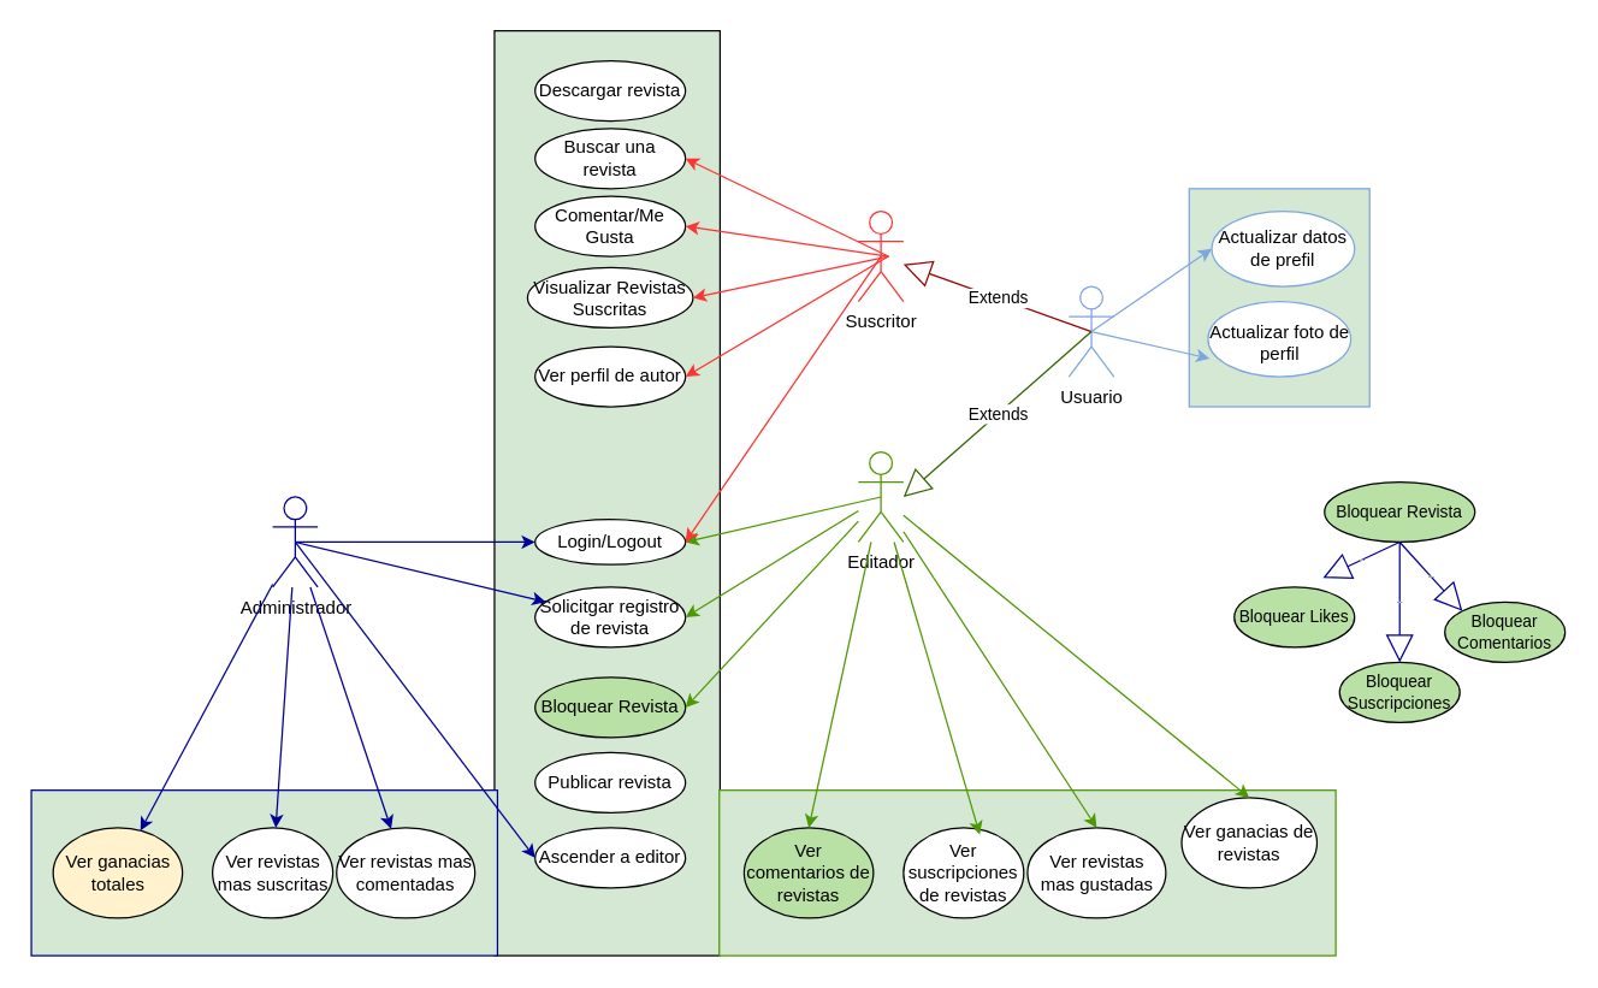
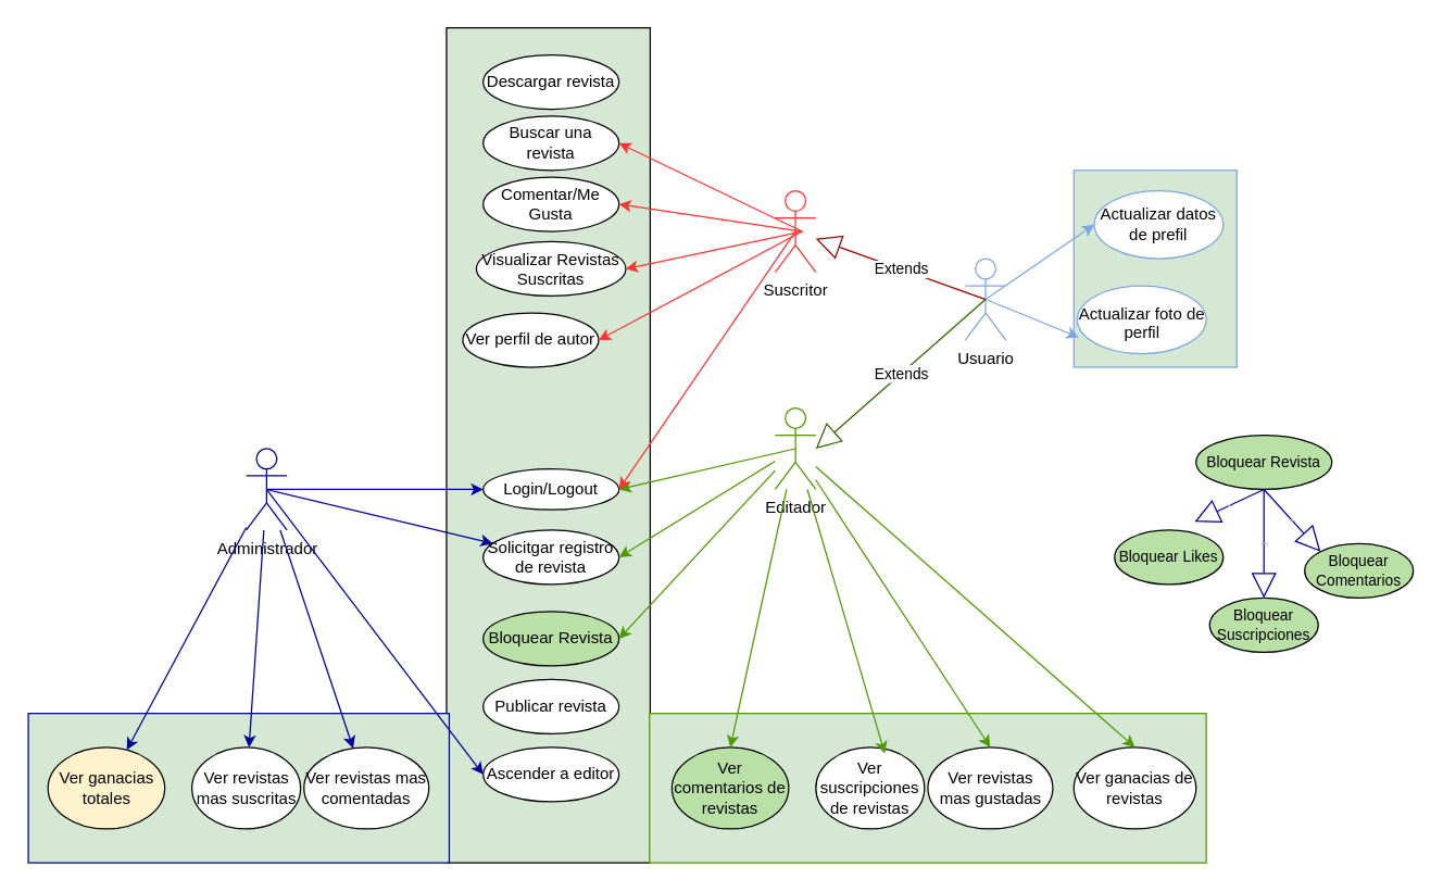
  <mxCell id="0" />
  <mxCell id="1" parent="0" />
  <mxCell id="2" value="" style="rounded=0;whiteSpace=wrap;html=1;strokeColor=#7EA6E0;fillColor=#D5E8D4;" parent="1" vertex="1"><mxGeometry x="790" y="125" width="120" height="145" as="geometry" /></mxCell>
  <mxCell id="3" value="" style="rounded=0;whiteSpace=wrap;html=1;fillColor=#D5E8D4;" parent="1" vertex="1"><mxGeometry x="328" y="20" width="150" height="615" as="geometry" /></mxCell>
  <mxCell id="4" style="edgeStyle=orthogonalEdgeStyle;rounded=0;orthogonalLoop=1;jettySize=auto;html=1;exitX=0.5;exitY=0.5;exitDx=0;exitDy=0;exitPerimeter=0;entryX=0;entryY=0.5;entryDx=0;entryDy=0;strokeColor=#000099;" parent="1" source="5" target="9" edge="1"><mxGeometry relative="1" as="geometry" /></mxCell>
  <mxCell id="5" value="Administrador&lt;br&gt;" style="shape=umlActor;verticalLabelPosition=bottom;labelBackgroundColor=#ffffff;verticalAlign=top;html=1;outlineConnect=0;strokeColor=#000099;" parent="1" vertex="1"><mxGeometry x="180.5" y="330" width="30" height="60" as="geometry" /></mxCell>
  <mxCell id="6" value="Editador&lt;br&gt;" style="shape=umlActor;verticalLabelPosition=bottom;labelBackgroundColor=#ffffff;verticalAlign=top;html=1;outlineConnect=0;strokeColor=#4D9900;" parent="1" vertex="1"><mxGeometry x="570" y="300" width="30" height="60" as="geometry" /></mxCell>
  <mxCell id="7" value="Suscritor&lt;br&gt;" style="shape=umlActor;verticalLabelPosition=bottom;labelBackgroundColor=#ffffff;verticalAlign=top;html=1;outlineConnect=0;strokeColor=#FF3333;" parent="1" vertex="1"><mxGeometry x="570" y="140" width="30" height="60" as="geometry" /></mxCell>
  <mxCell id="8" value="Usuario&lt;br&gt;" style="shape=umlActor;verticalLabelPosition=bottom;labelBackgroundColor=#ffffff;verticalAlign=top;html=1;outlineConnect=0;strokeColor=#7EA6E0;" parent="1" vertex="1"><mxGeometry x="710" y="190" width="30" height="60" as="geometry" /></mxCell>
  <mxCell id="9" value="Login/Logout" style="ellipse;whiteSpace=wrap;html=1;" parent="1" vertex="1"><mxGeometry x="355" y="345" width="100" height="30" as="geometry" /></mxCell>
  <mxCell id="10" value="Extends" style="endArrow=block;endSize=16;endFill=0;html=1;exitX=0.5;exitY=0.5;exitDx=0;exitDy=0;exitPerimeter=0;strokeColor=#990000;" parent="1" source="8" target="7" edge="1"><mxGeometry width="160" relative="1" as="geometry"><mxPoint x="180" y="600" as="sourcePoint" /><mxPoint x="340" y="600" as="targetPoint" /></mxGeometry></mxCell>
  <mxCell id="11" value="Extends" style="endArrow=block;endSize=16;endFill=0;html=1;exitX=0.5;exitY=0.5;exitDx=0;exitDy=0;exitPerimeter=0;strokeColor=#336600;" parent="1" source="8" edge="1"><mxGeometry width="160" relative="1" as="geometry"><mxPoint x="735" y="230" as="sourcePoint" /><mxPoint x="600" y="330" as="targetPoint" /></mxGeometry></mxCell>
  <mxCell id="12" value="Actualizar datos de prefil&lt;br&gt;" style="ellipse;whiteSpace=wrap;html=1;strokeColor=#7EA6E0;" parent="1" vertex="1"><mxGeometry x="805" y="140" width="95" height="50" as="geometry" /></mxCell>
- <mxCell id="13" value="&lt;span&gt;&lt;br&gt;&lt;br&gt;&lt;br&gt;Actualizar foto de perfil&lt;/span&gt;&lt;br&gt;&lt;p&gt;&lt;br&gt;&lt;/p&gt;" style="ellipse;whiteSpace=wrap;html=1;strokeColor=#7EA6E0;" parent="1" vertex="1"><mxGeometry x="802.5" y="200" width="95" height="50" as="geometry" /></mxCell>
- <mxCell id="14" value="Ver perfil de autor&lt;br&gt;" style="ellipse;whiteSpace=wrap;html=1;" parent="1" vertex="1"><mxGeometry x="355" y="230" width="100" height="40" as="geometry" /></mxCell>
+ <mxCell id="13" value="&lt;span&gt;&lt;br&gt;&lt;br&gt;&lt;br&gt;Actualizar foto de perfil&lt;/span&gt;&lt;br&gt;&lt;p&gt;&lt;br&gt;&lt;/p&gt;" style="ellipse;whiteSpace=wrap;html=1;strokeColor=#7EA6E0;" parent="1" vertex="1"><mxGeometry x="792.5" y="210" width="95" height="50" as="geometry" /></mxCell>
+ <mxCell id="14" value="Ver perfil de autor&lt;br&gt;" style="ellipse;whiteSpace=wrap;html=1;" parent="1" vertex="1"><mxGeometry x="340" y="230" width="100" height="40" as="geometry" /></mxCell>
  <mxCell id="15" value="Buscar una revista&lt;br&gt;" style="ellipse;whiteSpace=wrap;html=1;" parent="1" vertex="1"><mxGeometry x="355" y="85" width="100" height="40" as="geometry" /></mxCell>
  <mxCell id="16" value="Visualizar Revistas Suscritas&lt;br&gt;" style="ellipse;whiteSpace=wrap;html=1;" parent="1" vertex="1"><mxGeometry x="350" y="177.5" width="110" height="40" as="geometry" /></mxCell>
  <mxCell id="17" value="" style="endArrow=classic;html=1;exitX=0.5;exitY=0.5;exitDx=0;exitDy=0;exitPerimeter=0;entryX=1;entryY=0.5;entryDx=0;entryDy=0;strokeColor=#4D9900;" parent="1" source="6" target="9" edge="1"><mxGeometry width="50" height="50" relative="1" as="geometry"><mxPoint x="180" y="650" as="sourcePoint" /><mxPoint x="230" y="600" as="targetPoint" /></mxGeometry></mxCell>
  <mxCell id="18" value="Comentar/Me Gusta" style="ellipse;whiteSpace=wrap;html=1;" parent="1" vertex="1"><mxGeometry x="355" y="130" width="100" height="40" as="geometry" /></mxCell>
  <mxCell id="19" value="Solicitgar registro de revista" style="ellipse;whiteSpace=wrap;html=1;" parent="1" vertex="1"><mxGeometry x="355" y="390" width="100" height="40" as="geometry" /></mxCell>
  <mxCell id="20" value="Publicar revista" style="ellipse;whiteSpace=wrap;html=1;" parent="1" vertex="1"><mxGeometry x="355" y="500" width="100" height="40" as="geometry" /></mxCell>
  <mxCell id="21" value="Bloquear Revista" style="ellipse;whiteSpace=wrap;html=1;fillColor=#B9E0A5;" parent="1" vertex="1"><mxGeometry x="355" y="450" width="100" height="40" as="geometry" /></mxCell>
  <mxCell id="22" value="Ascender a editor" style="ellipse;whiteSpace=wrap;html=1;" parent="1" vertex="1"><mxGeometry x="355" y="550" width="100" height="40" as="geometry" /></mxCell>
  <mxCell id="23" value="" style="rounded=0;whiteSpace=wrap;html=1;strokeColor=#4D9900;fillColor=#D5E8D4;" parent="1" vertex="1"><mxGeometry x="477.5" y="525" width="410" height="110" as="geometry" /></mxCell>
  <mxCell id="24" value="" style="rounded=0;whiteSpace=wrap;html=1;strokeColor=#000099;fillColor=#D5E8D4;" parent="1" vertex="1"><mxGeometry x="20" y="525" width="310" height="110" as="geometry" /></mxCell>
  <mxCell id="25" value="" style="endArrow=classic;html=1;exitX=0.5;exitY=0.5;exitDx=0;exitDy=0;exitPerimeter=0;entryX=1;entryY=0.5;entryDx=0;entryDy=0;strokeColor=#FF3333;" parent="1" source="7" target="9" edge="1"><mxGeometry width="50" height="50" relative="1" as="geometry"><mxPoint x="40" y="710" as="sourcePoint" /><mxPoint x="90" y="660" as="targetPoint" /></mxGeometry></mxCell>
  <mxCell id="26" value="" style="endArrow=classic;html=1;entryX=1;entryY=0.5;entryDx=0;entryDy=0;strokeColor=#FF3333;" parent="1" target="15" edge="1"><mxGeometry width="50" height="50" relative="1" as="geometry"><mxPoint x="590" y="170" as="sourcePoint" /><mxPoint x="90" y="660" as="targetPoint" /></mxGeometry></mxCell>
  <mxCell id="27" value="" style="endArrow=classic;html=1;entryX=1;entryY=0.5;entryDx=0;entryDy=0;strokeColor=#FF3333;" parent="1" target="18" edge="1"><mxGeometry width="50" height="50" relative="1" as="geometry"><mxPoint x="590" y="170" as="sourcePoint" /><mxPoint x="270" y="170" as="targetPoint" /></mxGeometry></mxCell>
  <mxCell id="28" value="" style="endArrow=classic;html=1;entryX=1;entryY=0.5;entryDx=0;entryDy=0;strokeColor=#FF3333;" parent="1" target="16" edge="1"><mxGeometry width="50" height="50" relative="1" as="geometry"><mxPoint x="590" y="170" as="sourcePoint" /><mxPoint x="250" y="150" as="targetPoint" /></mxGeometry></mxCell>
  <mxCell id="29" value="" style="endArrow=classic;html=1;entryX=1;entryY=0.5;entryDx=0;entryDy=0;strokeColor=#FF3333;" parent="1" target="14" edge="1"><mxGeometry width="50" height="50" relative="1" as="geometry"><mxPoint x="590" y="170" as="sourcePoint" /><mxPoint x="250" y="160" as="targetPoint" /></mxGeometry></mxCell>
  <mxCell id="30" value="" style="endArrow=classic;html=1;entryX=1;entryY=0.5;entryDx=0;entryDy=0;strokeColor=#4D9900;" parent="1" source="6" target="19" edge="1"><mxGeometry width="50" height="50" relative="1" as="geometry"><mxPoint x="700" y="470" as="sourcePoint" /><mxPoint x="750" y="420" as="targetPoint" /></mxGeometry></mxCell>
  <mxCell id="31" value="" style="endArrow=classic;html=1;entryX=1;entryY=0.5;entryDx=0;entryDy=0;strokeColor=#4D9900;" parent="1" source="6" target="21" edge="1"><mxGeometry width="50" height="50" relative="1" as="geometry"><mxPoint x="190" y="490" as="sourcePoint" /><mxPoint x="240" y="440" as="targetPoint" /></mxGeometry></mxCell>
  <mxCell id="32" value="" style="endArrow=classic;html=1;exitX=0.5;exitY=0.5;exitDx=0;exitDy=0;exitPerimeter=0;strokeColor=#000099;" parent="1" source="5" target="19" edge="1"><mxGeometry width="50" height="50" relative="1" as="geometry"><mxPoint x="170" y="490" as="sourcePoint" /><mxPoint x="220" y="440" as="targetPoint" /></mxGeometry></mxCell>
  <mxCell id="33" value="" style="endArrow=classic;html=1;exitX=0.5;exitY=0.5;exitDx=0;exitDy=0;exitPerimeter=0;entryX=0;entryY=0.5;entryDx=0;entryDy=0;strokeColor=#000099;" parent="1" source="5" target="22" edge="1"><mxGeometry width="50" height="50" relative="1" as="geometry"><mxPoint x="180" y="500" as="sourcePoint" /><mxPoint x="230" y="450" as="targetPoint" /></mxGeometry></mxCell>
  <mxCell id="34" value="Ver comentarios de revistas&lt;br&gt;" style="ellipse;whiteSpace=wrap;html=1;fillColor=#b9e0a5;" parent="1" vertex="1"><mxGeometry x="494" y="550" width="86" height="60" as="geometry" /></mxCell>
  <mxCell id="35" value="Ver suscripciones de revistas" style="ellipse;whiteSpace=wrap;html=1;" parent="1" vertex="1"><mxGeometry x="600" y="550" width="80" height="60" as="geometry" /></mxCell>
  <mxCell id="36" value="Ver revistas&lt;br&gt;mas gustadas" style="ellipse;whiteSpace=wrap;html=1;" parent="1" vertex="1"><mxGeometry x="682.5" y="550" width="92" height="60" as="geometry" /></mxCell>
- <mxCell id="37" value="Ver ganacias de revistas" style="ellipse;whiteSpace=wrap;html=1;" parent="1" vertex="1"><mxGeometry x="785" y="530" width="90" height="60" as="geometry" /></mxCell>
+ <mxCell id="37" value="Ver ganacias de revistas" style="ellipse;whiteSpace=wrap;html=1;" parent="1" vertex="1"><mxGeometry x="790" y="550" width="90" height="60" as="geometry" /></mxCell>
  <mxCell id="38" value="Ver ganacias totales" style="ellipse;whiteSpace=wrap;html=1;fillColor=#fff2cc;" parent="1" vertex="1"><mxGeometry x="34.5" y="550" width="86" height="60" as="geometry" /></mxCell>
  <mxCell id="39" value="Ver revistas mas suscritas" style="ellipse;whiteSpace=wrap;html=1;" parent="1" vertex="1"><mxGeometry x="140.5" y="550" width="80" height="60" as="geometry" /></mxCell>
  <mxCell id="40" value="Ver revistas mas comentadas" style="ellipse;whiteSpace=wrap;html=1;" parent="1" vertex="1"><mxGeometry x="223" y="550" width="92" height="60" as="geometry" /></mxCell>
  <mxCell id="41" value="" style="endArrow=classic;html=1;strokeColor=#000099;" parent="1" source="5" target="39" edge="1"><mxGeometry width="50" height="50" relative="1" as="geometry"><mxPoint x="20" y="490" as="sourcePoint" /><mxPoint x="70" y="440" as="targetPoint" /></mxGeometry></mxCell>
  <mxCell id="42" value="" style="endArrow=classic;html=1;strokeColor=#000099;" parent="1" source="5" target="38" edge="1"><mxGeometry width="50" height="50" relative="1" as="geometry"><mxPoint x="20" y="710" as="sourcePoint" /><mxPoint x="70" y="660" as="targetPoint" /></mxGeometry></mxCell>
  <mxCell id="43" value="" style="endArrow=classic;html=1;strokeColor=#000099;" parent="1" source="5" target="40" edge="1"><mxGeometry width="50" height="50" relative="1" as="geometry"><mxPoint x="100" y="720" as="sourcePoint" /><mxPoint x="150" y="670" as="targetPoint" /></mxGeometry></mxCell>
  <mxCell id="44" value="" style="endArrow=classic;html=1;entryX=0.5;entryY=0;entryDx=0;entryDy=0;strokeColor=#4D9900;" parent="1" source="6" target="37" edge="1"><mxGeometry width="50" height="50" relative="1" as="geometry"><mxPoint x="780" y="460" as="sourcePoint" /><mxPoint x="830" y="410" as="targetPoint" /></mxGeometry></mxCell>
  <mxCell id="45" value="" style="endArrow=classic;html=1;entryX=0.5;entryY=0;entryDx=0;entryDy=0;strokeColor=#4D9900;" parent="1" source="6" target="36" edge="1"><mxGeometry width="50" height="50" relative="1" as="geometry"><mxPoint x="760" y="450" as="sourcePoint" /><mxPoint x="810" y="400" as="targetPoint" /></mxGeometry></mxCell>
  <mxCell id="46" value="" style="endArrow=classic;html=1;entryX=0.634;entryY=0.075;entryDx=0;entryDy=0;entryPerimeter=0;strokeColor=#4D9900;" parent="1" source="6" target="35" edge="1"><mxGeometry width="50" height="50" relative="1" as="geometry"><mxPoint x="820" y="420" as="sourcePoint" /><mxPoint x="870" y="370" as="targetPoint" /></mxGeometry></mxCell>
  <mxCell id="47" value="" style="endArrow=classic;html=1;entryX=0.5;entryY=0;entryDx=0;entryDy=0;strokeColor=#4D9900;" parent="1" source="6" target="34" edge="1"><mxGeometry width="50" height="50" relative="1" as="geometry"><mxPoint x="770" y="460" as="sourcePoint" /><mxPoint x="820" y="410" as="targetPoint" /></mxGeometry></mxCell>
  <mxCell id="48" value="" style="endArrow=classic;html=1;exitX=0.5;exitY=0.5;exitDx=0;exitDy=0;exitPerimeter=0;entryX=0;entryY=0.5;entryDx=0;entryDy=0;strokeColor=#7EA6E0;" parent="1" source="8" target="12" edge="1"><mxGeometry width="50" height="50" relative="1" as="geometry"><mxPoint x="800" y="390" as="sourcePoint" /><mxPoint x="850" y="340" as="targetPoint" /></mxGeometry></mxCell>
  <mxCell id="49" value="" style="endArrow=classic;html=1;exitX=0.5;exitY=0.5;exitDx=0;exitDy=0;exitPerimeter=0;entryX=0.012;entryY=0.76;entryDx=0;entryDy=0;entryPerimeter=0;strokeColor=#7EA6E0;" parent="1" source="8" target="13" edge="1"><mxGeometry width="50" height="50" relative="1" as="geometry"><mxPoint x="750" y="370" as="sourcePoint" /><mxPoint x="800" y="320" as="targetPoint" /></mxGeometry></mxCell>
  <mxCell id="50" value="Bloquear Revista" style="ellipse;whiteSpace=wrap;html=1;fillColor=#B9E0A5;fontSize=11;" parent="1" vertex="1"><mxGeometry x="880" y="320" width="100" height="40" as="geometry" /></mxCell>
  <mxCell id="51" value="Bloquear Suscripciones" style="ellipse;whiteSpace=wrap;html=1;fillColor=#B9E0A5;fontSize=11;" parent="1" vertex="1"><mxGeometry x="890" y="440" width="80" height="40" as="geometry" /></mxCell>
  <mxCell id="52" value="Bloquear Likes" style="ellipse;whiteSpace=wrap;html=1;fillColor=#B9E0A5;fontSize=11;" parent="1" vertex="1"><mxGeometry x="820" y="390" width="80" height="40" as="geometry" /></mxCell>
  <mxCell id="53" value="Bloquear Comentarios" style="ellipse;whiteSpace=wrap;html=1;fillColor=#B9E0A5;fontSize=11;" parent="1" vertex="1"><mxGeometry x="960" y="400" width="80" height="40" as="geometry" /></mxCell>
  <mxCell id="54" value="Extends" style="endArrow=block;endSize=16;endFill=0;html=1;strokeColor=#000099;fontSize=1;exitX=0.5;exitY=1;exitDx=0;exitDy=0;entryX=0.737;entryY=-0.153;entryDx=0;entryDy=0;entryPerimeter=0;" parent="1" source="50" target="52" edge="1"><mxGeometry width="160" relative="1" as="geometry"><mxPoint x="990" y="270" as="sourcePoint" /><mxPoint x="1150" y="270" as="targetPoint" /></mxGeometry></mxCell>
  <mxCell id="55" value="Extends" style="endArrow=block;endSize=16;endFill=0;html=1;strokeColor=#000099;fontSize=1;entryX=0.5;entryY=0;entryDx=0;entryDy=0;" parent="1" target="51" edge="1"><mxGeometry width="160" relative="1" as="geometry"><mxPoint x="930" y="360" as="sourcePoint" /><mxPoint x="888.96" y="393.88" as="targetPoint" /></mxGeometry></mxCell>
  <mxCell id="56" value="Extends" style="endArrow=block;endSize=16;endFill=0;html=1;strokeColor=#000099;fontSize=1;entryX=0;entryY=0;entryDx=0;entryDy=0;" parent="1" target="53" edge="1"><mxGeometry width="160" relative="1" as="geometry"><mxPoint x="930" y="360" as="sourcePoint" /><mxPoint x="898.96" y="403.88" as="targetPoint" /></mxGeometry></mxCell>
  <mxCell id="57" value="Descargar revista" style="ellipse;whiteSpace=wrap;html=1;" vertex="1" parent="1"><mxGeometry x="355" y="40" width="100" height="40" as="geometry" /></mxCell>
